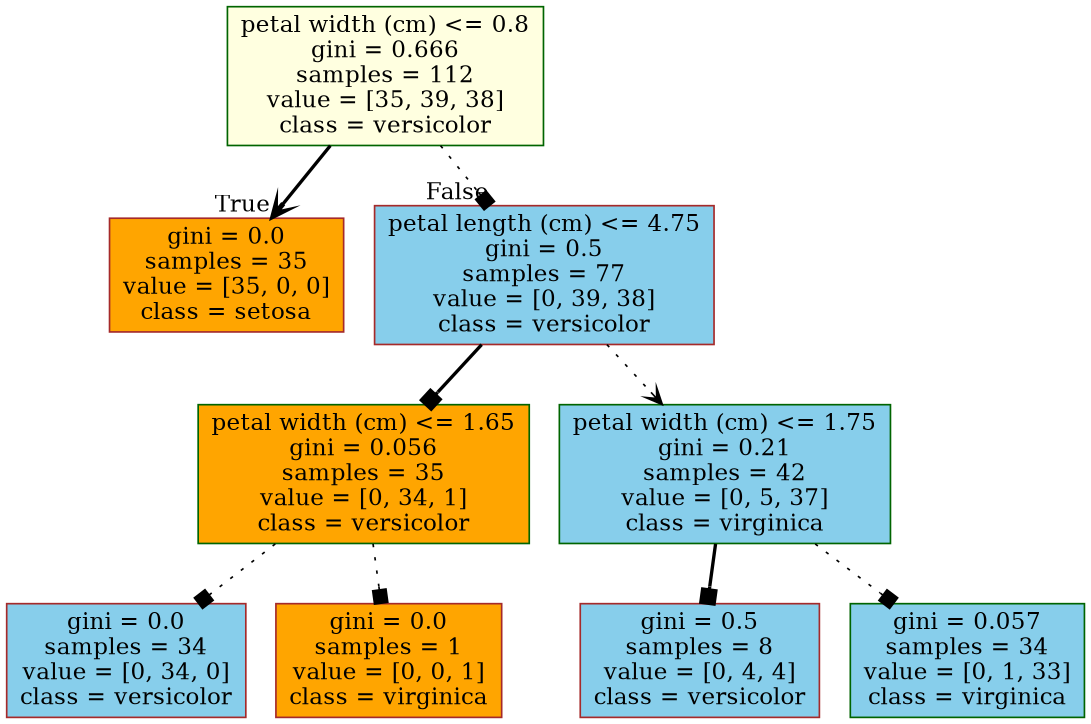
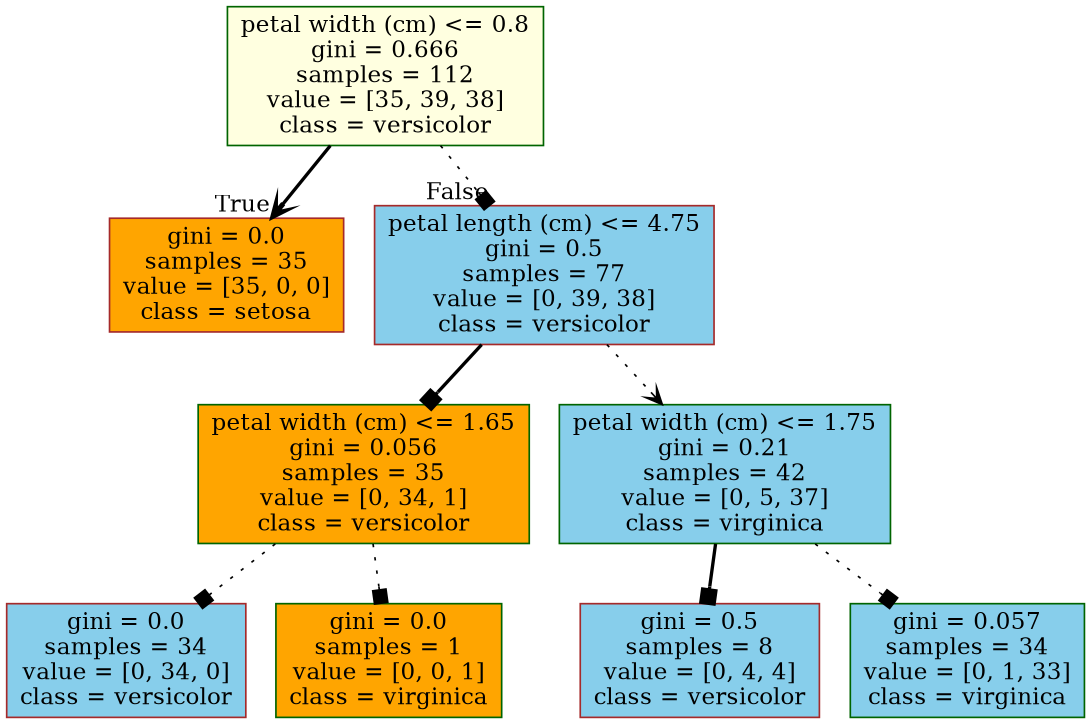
  digraph {
    node [shape=box style=filled fillcolor=skyblue color=brown]
    edge [style=dotted arrowhead=box]
    n1 [label="petal width (cm) <= 0.8\ngini = 0.666\nsamples = 112\nvalue = [35, 39, 38]\nclass = versicolor" fillcolor=lightyellow color=darkgreen]
    n2 [label="gini = 0.0\nsamples = 35\nvalue = [35, 0, 0]\nclass = setosa" fillcolor=orange]
    n3 [label="petal length (cm) <= 4.75\ngini = 0.5\nsamples = 77\nvalue = [0, 39, 38]\nclass = versicolor"]
    n4 [label="petal width (cm) <= 1.65\ngini = 0.056\nsamples = 35\nvalue = [0, 34, 1]\nclass = versicolor" fillcolor=orange color=darkgreen]
    n5 [label="petal width (cm) <= 1.75\ngini = 0.21\nsamples = 42\nvalue = [0, 5, 37]\nclass = virginica" color=darkgreen]
    n6 [label="gini = 0.0\nsamples = 34\nvalue = [0, 34, 0]\nclass = versicolor"]
-   n7 [label="gini = 0.0\nsamples = 1\nvalue = [0, 0, 1]\nclass = virginica" fillcolor=orange]
+   n7 [label="gini = 0.0\nsamples = 1\nvalue = [0, 0, 1]\nclass = virginica" fillcolor=orange color=darkgreen]
    n8 [label="gini = 0.5\nsamples = 8\nvalue = [0, 4, 4]\nclass = versicolor"]
    n9 [label="gini = 0.057\nsamples = 34\nvalue = [0, 1, 33]\nclass = virginica" color=darkgreen]
    n1 -> n2 [headlabel=True labelangle=45 labeldistance=2.5 style=bold arrowhead=vee]
    n1 -> n3 [headlabel=False labelangle=-45 labeldistance=2.5]
    n3 -> n4 [style=bold]
    n3 -> n5 [arrowhead=vee]
    n4 -> n6
    n4 -> n7
    n5 -> n8 [style=bold]
    n5 -> n9
  }
